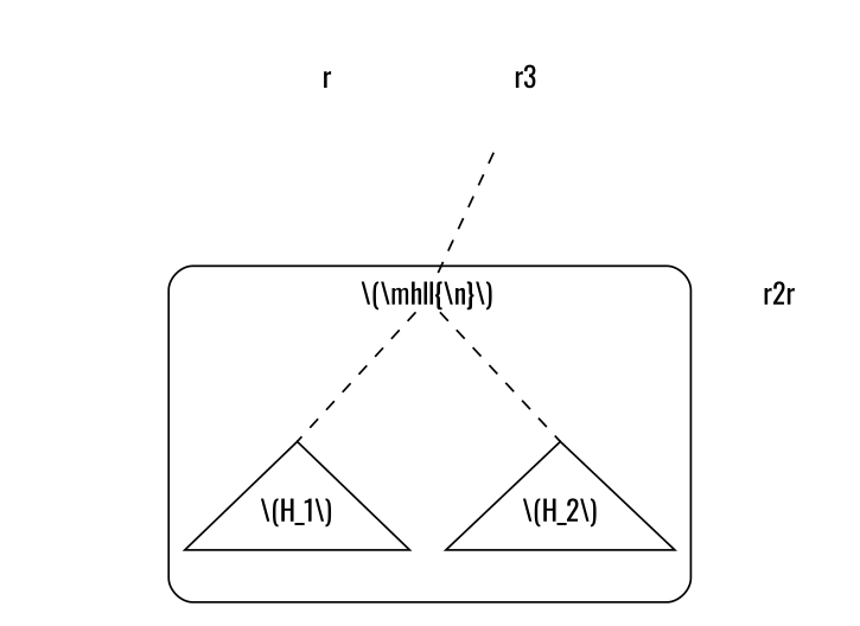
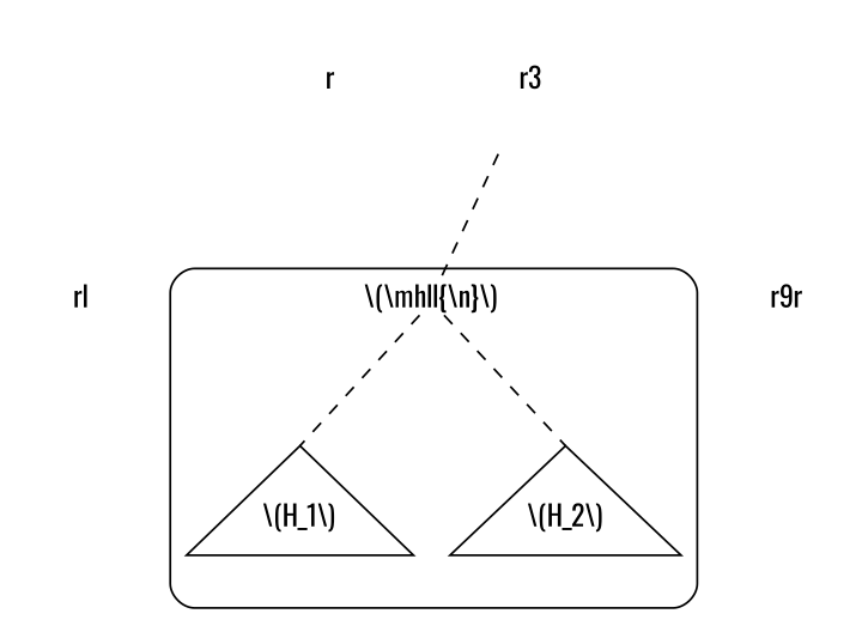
  graph {
    fontname=Oswald
    splines=false
    node [fontname=Oswald shape=none]
    edge [fontname=Oswald style=dashed]
    n1 [height=1 label="\\(\\mhll{\\n}\\)" shape=plain width=1]
    n2 [height=1 label="\\(H_1\\)" shape=triangle width=1]
    n3 [height=1 label="\\(H_2\\)" shape=triangle width=1]
    r [height=1 width=1]
+   rl [height=1 width=1]
    n6 [height=1 label=r3 width=1]
-   r2r [height=1 width=1]
+   r2r [height=1 width=1 label=r9r]
    subgraph cluster_1 {
      bgcolor="#ffffff01"
      color=black
      style=rounded
      n1
      n2
      n3
    }
    n1 -- n2 [headport=n]
    n1 -- n3 [headport=n]
    r -- n1 [style=invis]
+   r -- rl [style=invis]
    n6 -- n1
    n6 -- r2r [style=invis]
  }
